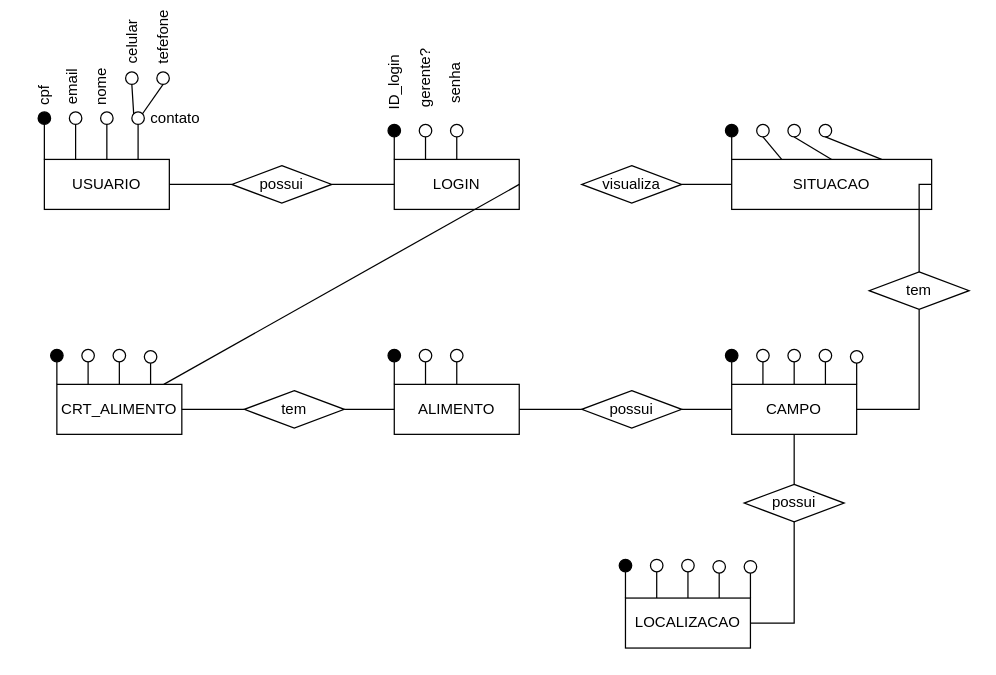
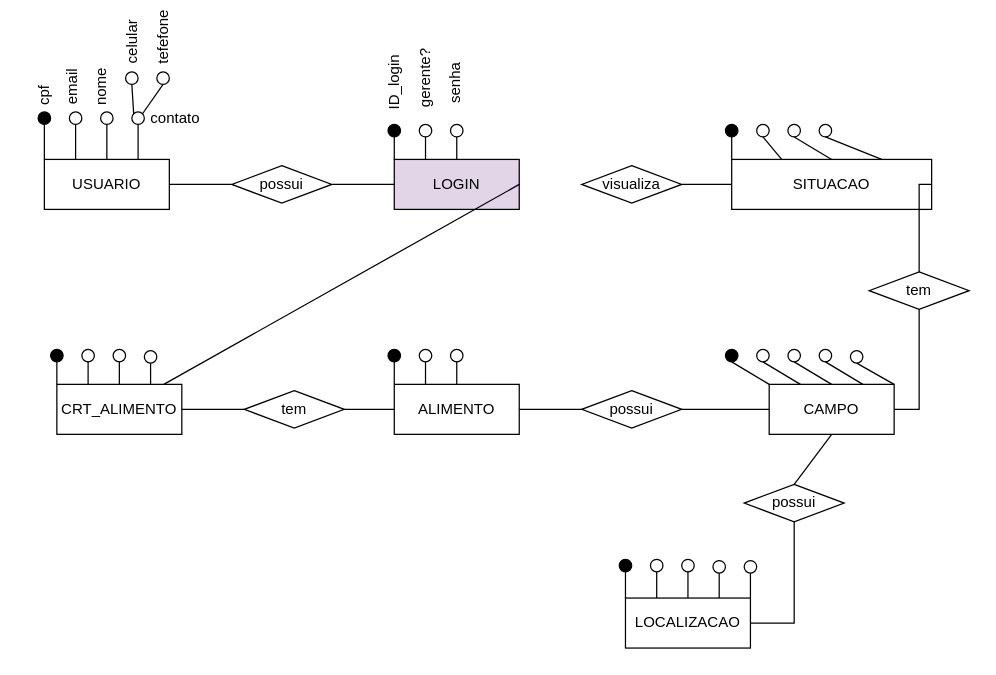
  <mxCell id="0" />
  <mxCell id="1" parent="0" />
  <mxCell id="2" value="USUARIO" style="rounded=0;whiteSpace=wrap;html=1;" vertex="1" parent="1"><mxGeometry x="35" y="127" width="100" height="40" as="geometry" /></mxCell>
- <mxCell id="3" value="LOGIN" style="rounded=0;whiteSpace=wrap;html=1;" vertex="1" parent="1"><mxGeometry x="315" y="127" width="100" height="40" as="geometry" /></mxCell>
- <mxCell id="4" value="CAMPO" style="rounded=0;whiteSpace=wrap;html=1;" vertex="1" parent="1"><mxGeometry x="585" y="307" width="100" height="40" as="geometry" /></mxCell>
+ <mxCell id="3" value="LOGIN" style="rounded=0;whiteSpace=wrap;html=1;fillColor=#e1d5e7;" vertex="1" parent="1"><mxGeometry x="315" y="127" width="100" height="40" as="geometry" /></mxCell>
+ <mxCell id="4" value="CAMPO" style="rounded=0;whiteSpace=wrap;html=1;" vertex="1" parent="1"><mxGeometry x="615" y="307" width="100" height="40" as="geometry" /></mxCell>
  <mxCell id="5" value="SITUACAO" style="rounded=0;whiteSpace=wrap;html=1;" vertex="1" parent="1"><mxGeometry x="585" y="127" width="160" height="40" as="geometry" /></mxCell>
  <mxCell id="6" value="ALIMENTO" style="rounded=0;whiteSpace=wrap;html=1;" vertex="1" parent="1"><mxGeometry x="315" y="307" width="100" height="40" as="geometry" /></mxCell>
  <mxCell id="7" value="CRT_ALIMENTO" style="rounded=0;whiteSpace=wrap;html=1;" vertex="1" parent="1"><mxGeometry x="45" y="307" width="100" height="40" as="geometry" /></mxCell>
  <mxCell id="8" value="LOCALIZACAO" style="rounded=0;whiteSpace=wrap;html=1;" vertex="1" parent="1"><mxGeometry x="500" y="478" width="100" height="40" as="geometry" /></mxCell>
  <mxCell id="9" value="possui" style="rhombus;whiteSpace=wrap;html=1;" vertex="1" parent="1"><mxGeometry x="185" y="132" width="80" height="30" as="geometry" /></mxCell>
  <mxCell id="10" value="visualiza" style="rhombus;whiteSpace=wrap;html=1;" vertex="1" parent="1"><mxGeometry x="465" y="132" width="80" height="30" as="geometry" /></mxCell>
  <mxCell id="11" value="tem" style="rhombus;whiteSpace=wrap;html=1;" vertex="1" parent="1"><mxGeometry x="695" y="217" width="80" height="30" as="geometry" /></mxCell>
  <mxCell id="12" value="possui" style="rhombus;whiteSpace=wrap;html=1;" vertex="1" parent="1"><mxGeometry x="595" y="387" width="80" height="30" as="geometry" /></mxCell>
  <mxCell id="13" value="possui" style="rhombus;whiteSpace=wrap;html=1;" vertex="1" parent="1"><mxGeometry x="465" y="312" width="80" height="30" as="geometry" /></mxCell>
  <mxCell id="14" value="tem" style="rhombus;whiteSpace=wrap;html=1;" vertex="1" parent="1"><mxGeometry x="195" y="312" width="80" height="30" as="geometry" /></mxCell>
  <mxCell id="15" value="" style="ellipse;whiteSpace=wrap;html=1;aspect=fixed;fillColor=#000000;" vertex="1" parent="1"><mxGeometry x="30" y="89" width="10" height="10" as="geometry" /></mxCell>
  <mxCell id="16" value="" style="endArrow=none;html=1;rounded=0;entryX=0.5;entryY=1;entryDx=0;entryDy=0;exitX=0;exitY=0;exitDx=0;exitDy=0;" edge="1" parent="1" source="2" target="15"><mxGeometry width="50" height="50" relative="1" as="geometry"><mxPoint x="85" y="157" as="sourcePoint" /><mxPoint x="135" y="107" as="targetPoint" /></mxGeometry></mxCell>
  <mxCell id="17" value="" style="ellipse;whiteSpace=wrap;html=1;aspect=fixed;" vertex="1" parent="1"><mxGeometry x="55" y="89" width="10" height="10" as="geometry" /></mxCell>
  <mxCell id="18" value="" style="endArrow=none;html=1;rounded=0;entryX=0.5;entryY=1;entryDx=0;entryDy=0;exitX=0.25;exitY=0;exitDx=0;exitDy=0;" edge="1" parent="1" source="2" target="17"><mxGeometry width="50" height="50" relative="1" as="geometry"><mxPoint x="85" y="137" as="sourcePoint" /><mxPoint x="135" y="87" as="targetPoint" /></mxGeometry></mxCell>
  <mxCell id="19" value="" style="ellipse;whiteSpace=wrap;html=1;aspect=fixed;" vertex="1" parent="1"><mxGeometry x="80" y="89" width="10" height="10" as="geometry" /></mxCell>
  <mxCell id="20" value="" style="endArrow=none;html=1;rounded=0;entryX=0.5;entryY=1;entryDx=0;entryDy=0;exitX=0.5;exitY=0;exitDx=0;exitDy=0;" edge="1" parent="1" source="2" target="19"><mxGeometry width="50" height="50" relative="1" as="geometry"><mxPoint x="115" y="137" as="sourcePoint" /><mxPoint x="165" y="87" as="targetPoint" /></mxGeometry></mxCell>
  <mxCell id="21" value="" style="ellipse;whiteSpace=wrap;html=1;aspect=fixed;" vertex="1" parent="1"><mxGeometry x="105" y="89" width="10" height="10" as="geometry" /></mxCell>
  <mxCell id="22" value="" style="endArrow=none;html=1;rounded=0;entryX=0.5;entryY=1;entryDx=0;entryDy=0;exitX=0.75;exitY=0;exitDx=0;exitDy=0;" edge="1" parent="1" source="2" target="21"><mxGeometry width="50" height="50" relative="1" as="geometry"><mxPoint x="125" y="137" as="sourcePoint" /><mxPoint x="175" y="87" as="targetPoint" /></mxGeometry></mxCell>
  <mxCell id="23" value="" style="ellipse;whiteSpace=wrap;html=1;aspect=fixed;" vertex="1" parent="1"><mxGeometry x="100" y="57" width="10" height="10" as="geometry" /></mxCell>
  <mxCell id="24" value="" style="ellipse;whiteSpace=wrap;html=1;aspect=fixed;" vertex="1" parent="1"><mxGeometry x="125" y="57" width="10" height="10" as="geometry" /></mxCell>
  <mxCell id="25" value="" style="endArrow=none;html=1;rounded=0;entryX=0.5;entryY=1;entryDx=0;entryDy=0;exitX=1;exitY=0;exitDx=0;exitDy=0;" edge="1" parent="1" source="21" target="24"><mxGeometry width="50" height="50" relative="1" as="geometry"><mxPoint x="135" y="117" as="sourcePoint" /><mxPoint x="185" y="67" as="targetPoint" /></mxGeometry></mxCell>
  <mxCell id="26" value="" style="endArrow=none;html=1;rounded=0;entryX=0.5;entryY=1;entryDx=0;entryDy=0;exitX=0;exitY=0;exitDx=0;exitDy=0;" edge="1" parent="1" source="21" target="23"><mxGeometry width="50" height="50" relative="1" as="geometry"><mxPoint x="65" y="87" as="sourcePoint" /><mxPoint x="115" y="37" as="targetPoint" /></mxGeometry></mxCell>
  <mxCell id="27" value="" style="ellipse;whiteSpace=wrap;html=1;aspect=fixed;fillColor=#000000;" vertex="1" parent="1"><mxGeometry x="310" y="99" width="10" height="10" as="geometry" /></mxCell>
  <mxCell id="28" value="" style="endArrow=none;html=1;rounded=0;entryX=0.5;entryY=1;entryDx=0;entryDy=0;exitX=0;exitY=0;exitDx=0;exitDy=0;" edge="1" parent="1" source="3" target="27"><mxGeometry width="50" height="50" relative="1" as="geometry"><mxPoint x="275" y="167" as="sourcePoint" /><mxPoint x="325" y="117" as="targetPoint" /></mxGeometry></mxCell>
  <mxCell id="29" value="" style="ellipse;whiteSpace=wrap;html=1;aspect=fixed;" vertex="1" parent="1"><mxGeometry x="335" y="99" width="10" height="10" as="geometry" /></mxCell>
  <mxCell id="30" value="" style="endArrow=none;html=1;rounded=0;entryX=0.5;entryY=1;entryDx=0;entryDy=0;exitX=0.25;exitY=0;exitDx=0;exitDy=0;" edge="1" parent="1" source="3" target="29"><mxGeometry width="50" height="50" relative="1" as="geometry"><mxPoint x="305" y="167" as="sourcePoint" /><mxPoint x="355" y="117" as="targetPoint" /></mxGeometry></mxCell>
  <mxCell id="31" value="" style="ellipse;whiteSpace=wrap;html=1;aspect=fixed;" vertex="1" parent="1"><mxGeometry x="360" y="99" width="10" height="10" as="geometry" /></mxCell>
  <mxCell id="32" value="" style="endArrow=none;html=1;rounded=0;entryX=0.5;entryY=1;entryDx=0;entryDy=0;exitX=0.5;exitY=0;exitDx=0;exitDy=0;" edge="1" parent="1" source="3" target="31"><mxGeometry width="50" height="50" relative="1" as="geometry"><mxPoint x="365" y="147" as="sourcePoint" /><mxPoint x="415" y="97" as="targetPoint" /></mxGeometry></mxCell>
  <mxCell id="33" value="" style="ellipse;whiteSpace=wrap;html=1;aspect=fixed;fillColor=#000000;" vertex="1" parent="1"><mxGeometry x="580" y="99" width="10" height="10" as="geometry" /></mxCell>
  <mxCell id="34" value="" style="endArrow=none;html=1;rounded=0;entryX=0.5;entryY=1;entryDx=0;entryDy=0;exitX=0;exitY=0;exitDx=0;exitDy=0;" edge="1" parent="1" source="5" target="33"><mxGeometry width="50" height="50" relative="1" as="geometry"><mxPoint x="615" y="157" as="sourcePoint" /><mxPoint x="665" y="107" as="targetPoint" /></mxGeometry></mxCell>
  <mxCell id="35" value="" style="ellipse;whiteSpace=wrap;html=1;aspect=fixed;" vertex="1" parent="1"><mxGeometry x="605" y="99" width="10" height="10" as="geometry" /></mxCell>
  <mxCell id="36" value="" style="endArrow=none;html=1;rounded=0;entryX=0.5;entryY=1;entryDx=0;entryDy=0;exitX=0.25;exitY=0;exitDx=0;exitDy=0;" edge="1" parent="1" source="5" target="35"><mxGeometry width="50" height="50" relative="1" as="geometry"><mxPoint x="615" y="177" as="sourcePoint" /><mxPoint x="665" y="127" as="targetPoint" /></mxGeometry></mxCell>
  <mxCell id="37" value="" style="ellipse;whiteSpace=wrap;html=1;aspect=fixed;" vertex="1" parent="1"><mxGeometry x="630" y="99" width="10" height="10" as="geometry" /></mxCell>
  <mxCell id="38" value="" style="endArrow=none;html=1;rounded=0;entryX=0.5;entryY=1;entryDx=0;entryDy=0;exitX=0.5;exitY=0;exitDx=0;exitDy=0;" edge="1" parent="1" source="5" target="37"><mxGeometry width="50" height="50" relative="1" as="geometry"><mxPoint x="565" y="197" as="sourcePoint" /><mxPoint x="615" y="147" as="targetPoint" /></mxGeometry></mxCell>
  <mxCell id="39" value="" style="ellipse;whiteSpace=wrap;html=1;aspect=fixed;" vertex="1" parent="1"><mxGeometry x="655" y="99" width="10" height="10" as="geometry" /></mxCell>
  <mxCell id="40" value="" style="endArrow=none;html=1;rounded=0;entryX=0.5;entryY=1;entryDx=0;entryDy=0;exitX=0.75;exitY=0;exitDx=0;exitDy=0;" edge="1" parent="1" source="5" target="39"><mxGeometry width="50" height="50" relative="1" as="geometry"><mxPoint x="545" y="197" as="sourcePoint" /><mxPoint x="595" y="147" as="targetPoint" /></mxGeometry></mxCell>
  <mxCell id="41" value="" style="ellipse;whiteSpace=wrap;html=1;aspect=fixed;fillColor=#000000;" vertex="1" parent="1"><mxGeometry x="580" y="279" width="10" height="10" as="geometry" /></mxCell>
  <mxCell id="42" value="" style="endArrow=none;html=1;rounded=0;entryX=0.5;entryY=1;entryDx=0;entryDy=0;exitX=0;exitY=0;exitDx=0;exitDy=0;" edge="1" parent="1" source="4" target="41"><mxGeometry width="50" height="50" relative="1" as="geometry"><mxPoint x="505" y="317" as="sourcePoint" /><mxPoint x="555" y="267" as="targetPoint" /></mxGeometry></mxCell>
  <mxCell id="43" value="" style="ellipse;whiteSpace=wrap;html=1;aspect=fixed;" vertex="1" parent="1"><mxGeometry x="605" y="279" width="10" height="10" as="geometry" /></mxCell>
  <mxCell id="44" value="" style="endArrow=none;html=1;rounded=0;entryX=0.5;entryY=1;entryDx=0;entryDy=0;exitX=0.25;exitY=0;exitDx=0;exitDy=0;" edge="1" parent="1" source="4" target="43"><mxGeometry width="50" height="50" relative="1" as="geometry"><mxPoint x="515" y="407" as="sourcePoint" /><mxPoint x="565" y="357" as="targetPoint" /></mxGeometry></mxCell>
  <mxCell id="45" value="" style="ellipse;whiteSpace=wrap;html=1;aspect=fixed;" vertex="1" parent="1"><mxGeometry x="630" y="279" width="10" height="10" as="geometry" /></mxCell>
  <mxCell id="46" value="" style="endArrow=none;html=1;rounded=0;entryX=0.5;entryY=1;entryDx=0;entryDy=0;exitX=0.5;exitY=0;exitDx=0;exitDy=0;" edge="1" parent="1" source="4" target="45"><mxGeometry width="50" height="50" relative="1" as="geometry"><mxPoint x="535" y="417" as="sourcePoint" /><mxPoint x="585" y="367" as="targetPoint" /></mxGeometry></mxCell>
  <mxCell id="47" value="" style="ellipse;whiteSpace=wrap;html=1;aspect=fixed;" vertex="1" parent="1"><mxGeometry x="655" y="279" width="10" height="10" as="geometry" /></mxCell>
  <mxCell id="48" value="" style="endArrow=none;html=1;rounded=0;entryX=0.5;entryY=1;entryDx=0;entryDy=0;exitX=0.75;exitY=0;exitDx=0;exitDy=0;" edge="1" parent="1" source="4" target="47"><mxGeometry width="50" height="50" relative="1" as="geometry"><mxPoint x="625" y="337" as="sourcePoint" /><mxPoint x="675" y="287" as="targetPoint" /></mxGeometry></mxCell>
  <mxCell id="49" value="" style="ellipse;whiteSpace=wrap;html=1;aspect=fixed;" vertex="1" parent="1"><mxGeometry x="680" y="280" width="10" height="10" as="geometry" /></mxCell>
  <mxCell id="50" value="" style="endArrow=none;html=1;rounded=0;entryX=0.5;entryY=1;entryDx=0;entryDy=0;exitX=1;exitY=0;exitDx=0;exitDy=0;" edge="1" parent="1" source="4" target="49"><mxGeometry width="50" height="50" relative="1" as="geometry"><mxPoint x="655" y="347" as="sourcePoint" /><mxPoint x="705" y="297" as="targetPoint" /></mxGeometry></mxCell>
  <mxCell id="51" value="" style="ellipse;whiteSpace=wrap;html=1;aspect=fixed;fillColor=#000000;" vertex="1" parent="1"><mxGeometry x="495" y="447" width="10" height="10" as="geometry" /></mxCell>
  <mxCell id="52" value="" style="endArrow=none;html=1;rounded=0;entryX=0.5;entryY=1;entryDx=0;entryDy=0;exitX=0;exitY=0;exitDx=0;exitDy=0;" edge="1" parent="1" source="8" target="51"><mxGeometry width="50" height="50" relative="1" as="geometry"><mxPoint x="435" y="508" as="sourcePoint" /><mxPoint x="485" y="458" as="targetPoint" /></mxGeometry></mxCell>
  <mxCell id="53" value="" style="ellipse;whiteSpace=wrap;html=1;aspect=fixed;" vertex="1" parent="1"><mxGeometry x="520" y="447" width="10" height="10" as="geometry" /></mxCell>
  <mxCell id="54" value="" style="endArrow=none;html=1;rounded=0;entryX=0.5;entryY=1;entryDx=0;entryDy=0;exitX=0.25;exitY=0;exitDx=0;exitDy=0;" edge="1" parent="1" source="8" target="53"><mxGeometry width="50" height="50" relative="1" as="geometry"><mxPoint x="415" y="528" as="sourcePoint" /><mxPoint x="465" y="478" as="targetPoint" /></mxGeometry></mxCell>
  <mxCell id="55" value="" style="ellipse;whiteSpace=wrap;html=1;aspect=fixed;" vertex="1" parent="1"><mxGeometry x="545" y="447" width="10" height="10" as="geometry" /></mxCell>
  <mxCell id="56" value="" style="endArrow=none;html=1;rounded=0;entryX=0.5;entryY=1;entryDx=0;entryDy=0;exitX=0.5;exitY=0;exitDx=0;exitDy=0;" edge="1" parent="1" source="8" target="55"><mxGeometry width="50" height="50" relative="1" as="geometry"><mxPoint x="485" y="508" as="sourcePoint" /><mxPoint x="535" y="458" as="targetPoint" /></mxGeometry></mxCell>
  <mxCell id="57" value="" style="ellipse;whiteSpace=wrap;html=1;aspect=fixed;" vertex="1" parent="1"><mxGeometry x="570" y="448" width="10" height="10" as="geometry" /></mxCell>
  <mxCell id="58" value="" style="endArrow=none;html=1;rounded=0;entryX=0.5;entryY=1;entryDx=0;entryDy=0;exitX=0.75;exitY=0;exitDx=0;exitDy=0;" edge="1" parent="1" source="8" target="57"><mxGeometry width="50" height="50" relative="1" as="geometry"><mxPoint x="415" y="508" as="sourcePoint" /><mxPoint x="465" y="458" as="targetPoint" /></mxGeometry></mxCell>
  <mxCell id="59" value="" style="ellipse;whiteSpace=wrap;html=1;aspect=fixed;" vertex="1" parent="1"><mxGeometry x="595" y="448" width="10" height="10" as="geometry" /></mxCell>
  <mxCell id="60" value="" style="endArrow=none;html=1;rounded=0;entryX=0.5;entryY=1;entryDx=0;entryDy=0;exitX=1;exitY=0;exitDx=0;exitDy=0;" edge="1" parent="1" source="8" target="59"><mxGeometry width="50" height="50" relative="1" as="geometry"><mxPoint x="455" y="518" as="sourcePoint" /><mxPoint x="505" y="468" as="targetPoint" /></mxGeometry></mxCell>
  <mxCell id="61" value="" style="ellipse;whiteSpace=wrap;html=1;aspect=fixed;fillColor=#030303;" vertex="1" parent="1"><mxGeometry x="310" y="279" width="10" height="10" as="geometry" /></mxCell>
  <mxCell id="62" value="" style="endArrow=none;html=1;rounded=0;entryX=0.5;entryY=1;entryDx=0;entryDy=0;exitX=0;exitY=0;exitDx=0;exitDy=0;" edge="1" parent="1" source="6" target="61"><mxGeometry width="50" height="50" relative="1" as="geometry"><mxPoint x="295" y="347" as="sourcePoint" /><mxPoint x="345" y="297" as="targetPoint" /></mxGeometry></mxCell>
  <mxCell id="63" value="" style="ellipse;whiteSpace=wrap;html=1;aspect=fixed;" vertex="1" parent="1"><mxGeometry x="335" y="279" width="10" height="10" as="geometry" /></mxCell>
  <mxCell id="64" value="" style="endArrow=none;html=1;rounded=0;entryX=0.5;entryY=1;entryDx=0;entryDy=0;exitX=0.25;exitY=0;exitDx=0;exitDy=0;" edge="1" parent="1" source="6" target="63"><mxGeometry width="50" height="50" relative="1" as="geometry"><mxPoint x="325" y="357" as="sourcePoint" /><mxPoint x="375" y="307" as="targetPoint" /></mxGeometry></mxCell>
  <mxCell id="65" value="" style="ellipse;whiteSpace=wrap;html=1;aspect=fixed;" vertex="1" parent="1"><mxGeometry x="360" y="279" width="10" height="10" as="geometry" /></mxCell>
  <mxCell id="66" value="" style="endArrow=none;html=1;rounded=0;entryX=0.5;entryY=1;entryDx=0;entryDy=0;exitX=0.5;exitY=0;exitDx=0;exitDy=0;" edge="1" parent="1" source="6" target="65"><mxGeometry width="50" height="50" relative="1" as="geometry"><mxPoint x="255" y="417" as="sourcePoint" /><mxPoint x="305" y="367" as="targetPoint" /></mxGeometry></mxCell>
  <mxCell id="67" value="" style="ellipse;whiteSpace=wrap;html=1;aspect=fixed;fillColor=#000000;" vertex="1" parent="1"><mxGeometry x="40" y="279" width="10" height="10" as="geometry" /></mxCell>
  <mxCell id="68" value="" style="endArrow=none;html=1;rounded=0;entryX=0.5;entryY=1;entryDx=0;entryDy=0;exitX=0;exitY=0;exitDx=0;exitDy=0;" edge="1" parent="1" source="7" target="67"><mxGeometry width="50" height="50" relative="1" as="geometry"><mxPoint y="367" as="sourcePoint" x="-25" /><mxPoint x="25" y="317" as="targetPoint" /></mxGeometry></mxCell>
  <mxCell id="69" value="" style="ellipse;whiteSpace=wrap;html=1;aspect=fixed;" vertex="1" parent="1"><mxGeometry x="65" y="279" width="10" height="10" as="geometry" /></mxCell>
  <mxCell id="70" value="" style="endArrow=none;html=1;rounded=0;entryX=0.5;entryY=1;entryDx=0;entryDy=0;exitX=0.25;exitY=0;exitDx=0;exitDy=0;" edge="1" parent="1" source="7" target="69"><mxGeometry width="50" height="50" relative="1" as="geometry"><mxPoint x="55" y="327" as="sourcePoint" /><mxPoint x="105" y="277" as="targetPoint" /></mxGeometry></mxCell>
  <mxCell id="71" value="" style="ellipse;whiteSpace=wrap;html=1;aspect=fixed;" vertex="1" parent="1"><mxGeometry x="90" y="279" width="10" height="10" as="geometry" /></mxCell>
  <mxCell id="72" value="" style="endArrow=none;html=1;rounded=0;entryX=0.5;entryY=1;entryDx=0;entryDy=0;exitX=0.5;exitY=0;exitDx=0;exitDy=0;" edge="1" parent="1" source="7" target="71"><mxGeometry width="50" height="50" relative="1" as="geometry"><mxPoint x="115" y="327" as="sourcePoint" /><mxPoint x="165" y="277" as="targetPoint" /></mxGeometry></mxCell>
  <mxCell id="73" value="" style="ellipse;whiteSpace=wrap;html=1;aspect=fixed;" vertex="1" parent="1"><mxGeometry x="115" y="280" width="10" height="10" as="geometry" /></mxCell>
  <mxCell id="74" value="" style="endArrow=none;html=1;rounded=0;entryX=0.5;entryY=1;entryDx=0;entryDy=0;exitX=0.75;exitY=0;exitDx=0;exitDy=0;" edge="1" parent="1" source="7" target="73"><mxGeometry width="50" height="50" relative="1" as="geometry"><mxPoint x="85" y="387" as="sourcePoint" /><mxPoint x="135" y="337" as="targetPoint" /></mxGeometry></mxCell>
  <mxCell id="75" value="" style="endArrow=none;html=1;rounded=0;exitX=1;exitY=0.5;exitDx=0;exitDy=0;exitPerimeter=0;entryX=0;entryY=0.5;entryDx=0;entryDy=0;" edge="1" parent="1" source="2" target="9"><mxGeometry width="50" height="50" relative="1" as="geometry"><mxPoint x="115" y="237" as="sourcePoint" /><mxPoint x="165" y="187" as="targetPoint" /></mxGeometry></mxCell>
  <mxCell id="76" value="" style="endArrow=none;html=1;rounded=0;exitX=1;exitY=0.5;exitDx=0;exitDy=0;entryX=0;entryY=0.5;entryDx=0;entryDy=0;" edge="1" parent="1" source="9" target="3"><mxGeometry width="50" height="50" relative="1" as="geometry"><mxPoint x="145" y="157" as="sourcePoint" /><mxPoint x="195" y="157" as="targetPoint" /></mxGeometry></mxCell>
  <mxCell id="77" value="" style="endArrow=none;html=1;rounded=0;exitX=1;exitY=0.5;exitDx=0;exitDy=0;" edge="1" parent="1" source="3" target="7"><mxGeometry width="50" height="50" relative="1" as="geometry"><mxPoint x="425" y="217" as="sourcePoint" /><mxPoint x="475" y="167" as="targetPoint" /></mxGeometry></mxCell>
  <mxCell id="78" value="" style="endArrow=none;html=1;rounded=0;exitX=1;exitY=0.5;exitDx=0;exitDy=0;entryX=0;entryY=0.5;entryDx=0;entryDy=0;" edge="1" parent="1" source="10" target="5"><mxGeometry width="50" height="50" relative="1" as="geometry"><mxPoint x="425" y="157" as="sourcePoint" /><mxPoint x="475" y="157" as="targetPoint" /></mxGeometry></mxCell>
  <mxCell id="79" value="" style="endArrow=none;html=1;rounded=0;exitX=0.5;exitY=0;exitDx=0;exitDy=0;entryX=1;entryY=0.5;entryDx=0;entryDy=0;" edge="1" parent="1" source="11" target="5"><mxGeometry width="50" height="50" relative="1" as="geometry"><mxPoint x="745" y="167" as="sourcePoint" /><mxPoint x="795" y="117" as="targetPoint" /><Array as="points"><mxPoint x="735" y="147" /></Array></mxGeometry></mxCell>
  <mxCell id="80" value="" style="endArrow=none;html=1;rounded=0;exitX=1;exitY=0.5;exitDx=0;exitDy=0;entryX=0.5;entryY=1;entryDx=0;entryDy=0;" edge="1" parent="1" source="4" target="11"><mxGeometry width="50" height="50" relative="1" as="geometry"><mxPoint x="735" y="327" as="sourcePoint" /><mxPoint x="785" y="277" as="targetPoint" /><Array as="points"><mxPoint x="735" y="327" /></Array></mxGeometry></mxCell>
  <mxCell id="81" value="" style="endArrow=none;html=1;rounded=0;entryX=0.5;entryY=1;entryDx=0;entryDy=0;exitX=0.5;exitY=0;exitDx=0;exitDy=0;" edge="1" parent="1" source="12" target="4"><mxGeometry width="50" height="50" relative="1" as="geometry"><mxPoint x="695" y="497" as="sourcePoint" /><mxPoint x="745" y="447" as="targetPoint" /></mxGeometry></mxCell>
  <mxCell id="82" value="" style="endArrow=none;html=1;rounded=0;entryX=0.5;entryY=1;entryDx=0;entryDy=0;exitX=1;exitY=0.5;exitDx=0;exitDy=0;" edge="1" parent="1" source="8" target="12"><mxGeometry width="50" height="50" relative="1" as="geometry"><mxPoint x="675" y="507" as="sourcePoint" /><mxPoint x="725" y="457" as="targetPoint" /><Array as="points"><mxPoint x="635" y="498" /></Array></mxGeometry></mxCell>
  <mxCell id="83" value="" style="endArrow=none;html=1;rounded=0;entryX=0;entryY=0.5;entryDx=0;entryDy=0;exitX=1;exitY=0.5;exitDx=0;exitDy=0;" edge="1" parent="1" source="13" target="4"><mxGeometry width="50" height="50" relative="1" as="geometry"><mxPoint x="365" y="407" as="sourcePoint" /><mxPoint x="415" y="357" as="targetPoint" /></mxGeometry></mxCell>
  <mxCell id="84" value="" style="endArrow=none;html=1;rounded=0;entryX=0;entryY=0.5;entryDx=0;entryDy=0;exitX=1;exitY=0.5;exitDx=0;exitDy=0;" edge="1" parent="1" source="6" target="13"><mxGeometry width="50" height="50" relative="1" as="geometry"><mxPoint x="415" y="387" as="sourcePoint" /><mxPoint x="465" y="337" as="targetPoint" /></mxGeometry></mxCell>
  <mxCell id="85" value="" style="endArrow=none;html=1;rounded=0;entryX=0;entryY=0.5;entryDx=0;entryDy=0;exitX=1;exitY=0.5;exitDx=0;exitDy=0;" edge="1" parent="1" source="14" target="6"><mxGeometry width="50" height="50" relative="1" as="geometry"><mxPoint x="265" y="407" as="sourcePoint" /><mxPoint x="315" y="357" as="targetPoint" /></mxGeometry></mxCell>
  <mxCell id="86" value="" style="endArrow=none;html=1;rounded=0;entryX=0;entryY=0.5;entryDx=0;entryDy=0;exitX=1;exitY=0.5;exitDx=0;exitDy=0;" edge="1" parent="1" source="7" target="14"><mxGeometry width="50" height="50" relative="1" as="geometry"><mxPoint x="205" y="417" as="sourcePoint" /><mxPoint x="255" y="367" as="targetPoint" /></mxGeometry></mxCell>
  <mxCell id="87" value="cpf" style="text;html=1;align=center;verticalAlign=middle;whiteSpace=wrap;rounded=0;rotation=-90;" vertex="1" parent="1"><mxGeometry x="20" y="67" width="30" height="18" as="geometry" /></mxCell>
  <mxCell id="88" value="email" style="text;html=1;align=center;verticalAlign=middle;whiteSpace=wrap;rounded=0;rotation=-90;" vertex="1" parent="1"><mxGeometry x="43" y="60" width="30" height="18" as="geometry" /></mxCell>
  <mxCell id="89" value="nome" style="text;html=1;align=center;verticalAlign=middle;whiteSpace=wrap;rounded=0;rotation=-90;" vertex="1" parent="1"><mxGeometry x="66" y="60" width="30" height="18" as="geometry" /></mxCell>
  <mxCell id="90" value="contato" style="text;html=1;align=center;verticalAlign=middle;whiteSpace=wrap;rounded=0;rotation=0;" vertex="1" parent="1"><mxGeometry x="125" y="85" width="30" height="18" as="geometry" /></mxCell>
  <mxCell id="91" value="celular" style="text;html=1;align=center;verticalAlign=middle;whiteSpace=wrap;rounded=0;rotation=-90;" vertex="1" parent="1"><mxGeometry x="87.5" y="24.5" width="35" height="18" as="geometry" /></mxCell>
  <mxCell id="92" value="tefefone" style="text;html=1;align=center;verticalAlign=middle;whiteSpace=wrap;rounded=0;rotation=-90;" vertex="1" parent="1"><mxGeometry x="108.75" y="20.75" width="42.5" height="18" as="geometry" /></mxCell>
  <mxCell id="93" value="ID_login" style="text;html=1;align=center;verticalAlign=middle;whiteSpace=wrap;rounded=0;rotation=-90;" vertex="1" parent="1"><mxGeometry x="292.5" y="57" width="45" height="18" as="geometry" /></mxCell>
  <mxCell id="94" value="gerente?" style="text;html=1;align=center;verticalAlign=middle;whiteSpace=wrap;rounded=0;rotation=-90;" vertex="1" parent="1"><mxGeometry x="315" y="53" width="50" height="18" as="geometry" /></mxCell>
  <mxCell id="95" value="senha" style="text;html=1;align=center;verticalAlign=middle;whiteSpace=wrap;rounded=0;rotation=-90;" vertex="1" parent="1"><mxGeometry x="339" y="57" width="50" height="18" as="geometry" /></mxCell>
